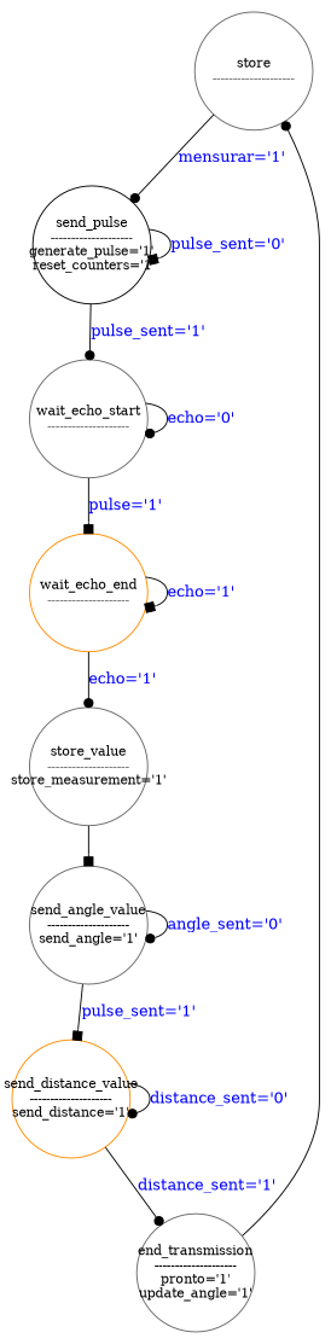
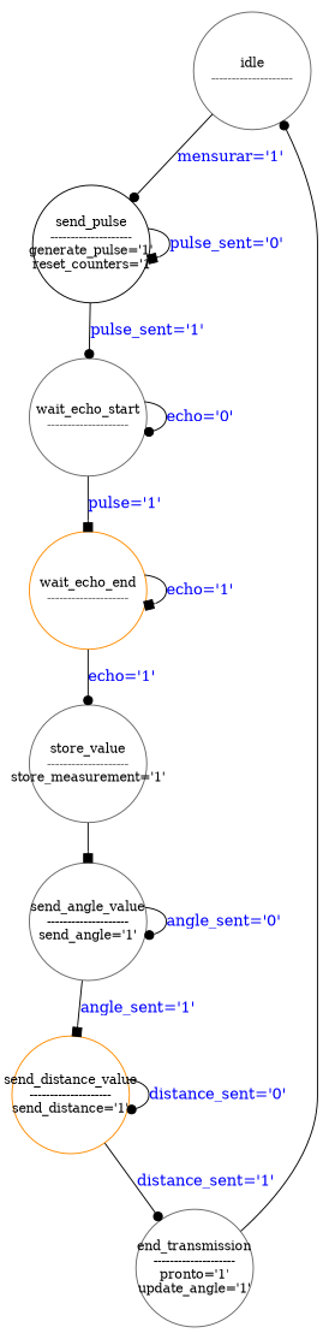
  digraph {
    rankdir=TB
    node [color=gray40 fixedsize=true fontsize=12 shape=circle]
    edge [arrowhead=dot fontcolor=blue]
-   n1 [label="store\n--------------------\n" width=1.5]
+   n1 [label="idle\n--------------------\n" width=1.5]
    n2 [color=black label="send_pulse\n--------------------\ngenerate_pulse='1'\n reset_counters='1'" width=1.5]
    n3 [label="wait_echo_start\n--------------------\n" width=1.5]
    n4 [color=darkorange label="wait_echo_end\n--------------------\n" width=1.5]
    n5 [label="store_value\n--------------------\nstore_measurement='1'" width=1.5]
    n6 [label="send_angle_value\n--------------------\nsend_angle='1'" width=1.5]
    n7 [color=darkorange label="send_distance_value\n--------------------\nsend_distance='1'" width=1.5]
    n8 [label="end_transmission\n--------------------\npronto='1'\nupdate_angle='1'" width=1.5]
    n1 -> n2 [label="mensurar='1'"]
    n2 -> n2 [arrowhead=box label="pulse_sent='0'"]
    n2 -> n3 [label="pulse_sent='1'"]
    n3 -> n3 [label="echo='0'"]
    n3 -> n4 [arrowhead=box label="pulse='1'"]
    n4 -> n4 [arrowhead=box label="echo='1'"]
    n4 -> n5 [label="echo='1'"]
    n5 -> n6 [arrowhead=box fontcolor=""]
    n6 -> n6 [label="angle_sent='0'"]
-   n6 -> n7 [arrowhead=box label="pulse_sent='1'"]
+   n6 -> n7 [arrowhead=box label="angle_sent='1'"]
    n7 -> n7 [label="distance_sent='0'"]
    n7 -> n8 [label="distance_sent='1'"]
    n8 -> n1 [fontcolor=""]
  }
